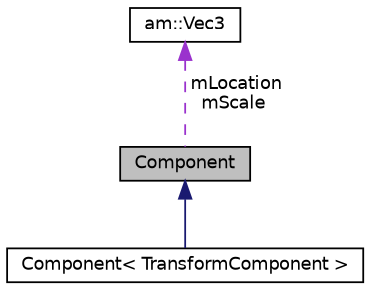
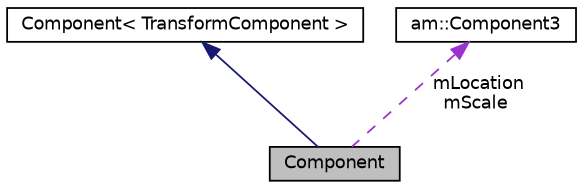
  digraph {
    node [color=black fillcolor=white fontname=Helvetica fontsize=10 shape=record style=filled]
    edge [dir=back fontname=Helvetica fontsize=10 labelfontname=Helvetica labelfontsize=10]
    n1 [fillcolor=grey75 fontcolor=black height=0.2 label=Component width=0.4]
    n2 [height=0.2 label="Component\< TransformComponent \>" width=0.4]
-   n3 [height=0.2 label="am::Vec3" width=0.4]
-   n1 -> n2 [color=midnightblue style=solid]
+   n3 [height=0.2 label="am::Component3" width=0.4]
+   n2 -> n1 [color=midnightblue style=solid]
    n3 -> n1 [color=darkorchid3 label=" mLocation\nmScale" style=dashed]
  }
